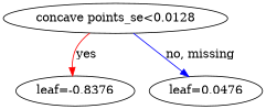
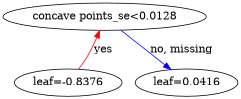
  digraph {
    rankdir=UD
    n1 [label="concave points_se<0.0128"]
    n2 [label="leaf=-0.8376"]
-   n3 [label="leaf=0.0476"]
-   n1 -> n2 [color="#FF0000" label=yes]
+   n3 [label="leaf=0.0416"]
+   n2 -> n1 [color="#FF0000" label=yes]
    n1 -> n3 [color="#0000FF" label="no, missing"]
  }
